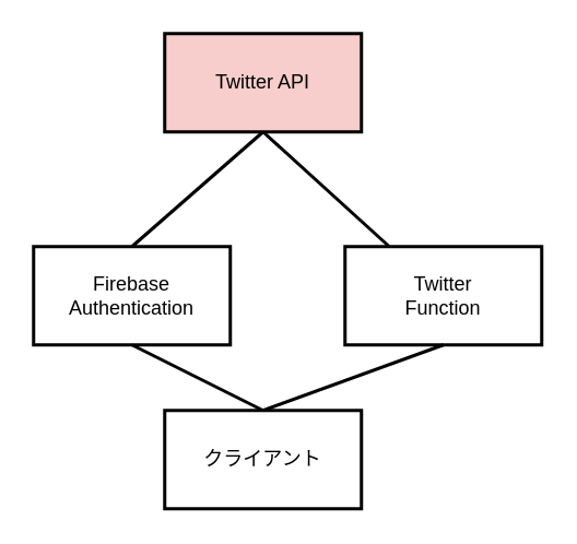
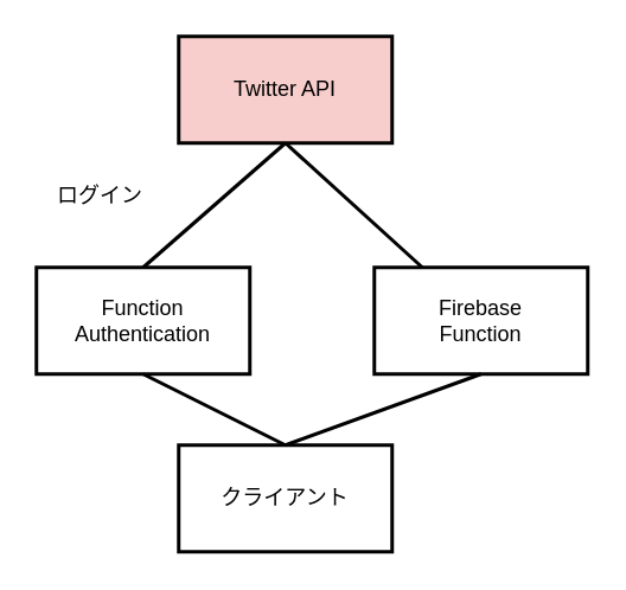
  <mxCell id="0" />
  <mxCell id="1" parent="0" />
  <mxCell id="2" value="クライアント" style="rounded=0;whiteSpace=wrap;html=1;strokeWidth=2;" vertex="1" parent="1"><mxGeometry x="100" y="250" width="120" height="60" as="geometry" /></mxCell>
- <mxCell id="3" value="Twitter&lt;br&gt;Function" style="rounded=0;whiteSpace=wrap;html=1;strokeWidth=2;" vertex="1" parent="1"><mxGeometry x="210" y="150" width="120" height="60" as="geometry" /></mxCell>
+ <mxCell id="3" value="Firebase&lt;br&gt;Function" style="rounded=0;whiteSpace=wrap;html=1;strokeWidth=2;" vertex="1" parent="1"><mxGeometry x="210" y="150" width="120" height="60" as="geometry" /></mxCell>
  <mxCell id="4" value="Twitter API" style="rounded=0;whiteSpace=wrap;html=1;strokeWidth=2;fillColor=#f8cecc;" vertex="1" parent="1"><mxGeometry x="100" y="20" width="120" height="60" as="geometry" /></mxCell>
  <mxCell id="5" value="" style="endArrow=none;html=1;entryX=0.5;entryY=1;entryDx=0;entryDy=0;strokeWidth=2;exitX=0.5;exitY=0;exitDx=0;exitDy=0;" edge="1" parent="1" source="2" target="3"><mxGeometry width="50" height="50" relative="1" as="geometry"><mxPoint x="380" y="340" as="sourcePoint" /><mxPoint x="430" y="290" as="targetPoint" /></mxGeometry></mxCell>
  <mxCell id="6" value="" style="endArrow=none;html=1;entryX=0.5;entryY=1;entryDx=0;entryDy=0;strokeWidth=2;" edge="1" parent="1" source="3" target="4"><mxGeometry width="50" height="50" relative="1" as="geometry"><mxPoint x="260" y="260" as="sourcePoint" /><mxPoint x="250" y="90" as="targetPoint" /></mxGeometry></mxCell>
- <mxCell id="7" value="Firebase Authentication" style="rounded=0;whiteSpace=wrap;html=1;strokeWidth=2;" vertex="1" parent="1"><mxGeometry x="20" y="150" width="120" height="60" as="geometry" /></mxCell>
+ <mxCell id="7" value="Function Authentication" style="rounded=0;whiteSpace=wrap;html=1;strokeWidth=2;" vertex="1" parent="1"><mxGeometry x="20" y="150" width="120" height="60" as="geometry" /></mxCell>
  <mxCell id="8" value="" style="endArrow=none;html=1;strokeWidth=2;entryX=0.5;entryY=1;entryDx=0;entryDy=0;exitX=0.5;exitY=0;exitDx=0;exitDy=0;" edge="1" parent="1" source="2" target="7"><mxGeometry width="50" height="50" relative="1" as="geometry"><mxPoint x="110" y="270" as="sourcePoint" /><mxPoint x="160" y="220" as="targetPoint" /></mxGeometry></mxCell>
  <mxCell id="9" value="" style="endArrow=none;html=1;strokeWidth=2;entryX=0.5;entryY=1;entryDx=0;entryDy=0;exitX=0.5;exitY=0;exitDx=0;exitDy=0;" edge="1" parent="1" source="7" target="4"><mxGeometry width="50" height="50" relative="1" as="geometry"><mxPoint x="170" y="260" as="sourcePoint" /><mxPoint x="90" y="220" as="targetPoint" /></mxGeometry></mxCell>
+ <mxCell id="10" value="ログイン" style="text;html=1;strokeColor=none;fillColor=none;align=left;verticalAlign=middle;whiteSpace=wrap;rounded=0;" vertex="1" parent="1"><mxGeometry x="30" y="100" width="130" height="20" as="geometry" /></mxCell>
